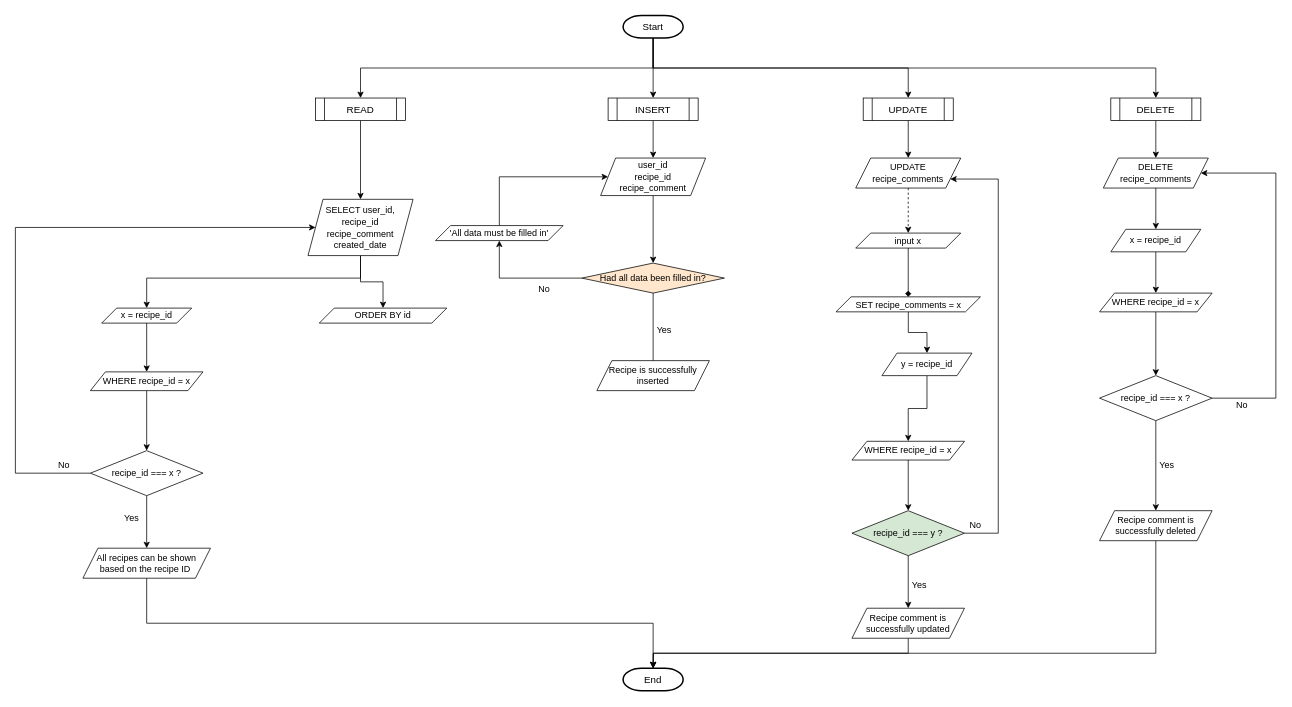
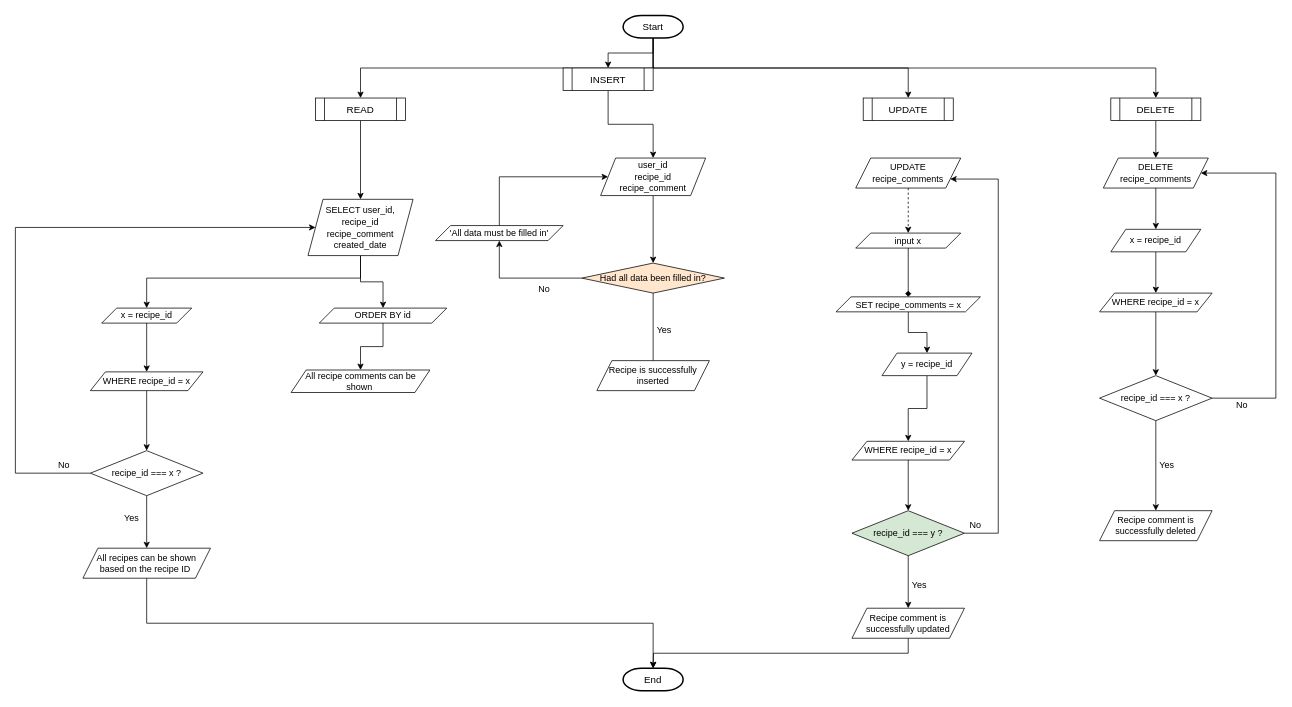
  <mxCell id="0" />
  <mxCell id="1" parent="0" />
  <mxCell id="2" style="edgeStyle=orthogonalEdgeStyle;rounded=0;orthogonalLoop=1;jettySize=auto;html=1;entryX=0.5;entryY=0;entryDx=0;entryDy=0;fontSize=12;exitX=0.5;exitY=1;exitDx=0;exitDy=0;exitPerimeter=0;" parent="1" source="6" target="10" edge="1"><mxGeometry relative="1" as="geometry" /></mxCell>
  <mxCell id="3" style="edgeStyle=orthogonalEdgeStyle;rounded=0;orthogonalLoop=1;jettySize=auto;html=1;entryX=0.5;entryY=0;entryDx=0;entryDy=0;fontSize=12;" parent="1" target="8" edge="1"><mxGeometry relative="1" as="geometry"><mxPoint x="870" y="50" as="sourcePoint" /><Array as="points"><mxPoint x="870" y="90" /><mxPoint x="480" y="90" /></Array></mxGeometry></mxCell>
  <mxCell id="4" style="edgeStyle=orthogonalEdgeStyle;rounded=0;orthogonalLoop=1;jettySize=auto;html=1;entryX=0.5;entryY=0;entryDx=0;entryDy=0;fontSize=12;" parent="1" source="6" target="20" edge="1"><mxGeometry relative="1" as="geometry"><Array as="points"><mxPoint x="870" y="90" /><mxPoint x="1210" y="90" /></Array></mxGeometry></mxCell>
  <mxCell id="5" style="edgeStyle=orthogonalEdgeStyle;rounded=0;orthogonalLoop=1;jettySize=auto;html=1;exitX=0.5;exitY=1;exitDx=0;exitDy=0;exitPerimeter=0;entryX=0.5;entryY=0;entryDx=0;entryDy=0;" parent="1" source="6" target="44" edge="1"><mxGeometry relative="1" as="geometry" /></mxCell>
  <mxCell id="6" value="&lt;font style=&quot;font-size: 13px&quot;&gt;Start&lt;/font&gt;" style="strokeWidth=2;html=1;shape=mxgraph.flowchart.terminator;whiteSpace=wrap;" parent="1" vertex="1"><mxGeometry x="830" y="20" width="80" height="30" as="geometry" /></mxCell>
  <mxCell id="7" style="edgeStyle=orthogonalEdgeStyle;rounded=0;orthogonalLoop=1;jettySize=auto;html=1;entryX=0.5;entryY=0;entryDx=0;entryDy=0;fontSize=12;" parent="1" source="8" target="23" edge="1"><mxGeometry relative="1" as="geometry"><mxPoint x="480" y="210" as="targetPoint" /></mxGeometry></mxCell>
  <mxCell id="8" value="READ" style="shape=process;whiteSpace=wrap;html=1;backgroundOutline=1;fontSize=13;" parent="1" vertex="1"><mxGeometry x="420" y="130" width="120" height="30" as="geometry" /></mxCell>
  <mxCell id="9" style="edgeStyle=orthogonalEdgeStyle;rounded=0;orthogonalLoop=1;jettySize=auto;html=1;exitX=0.5;exitY=1;exitDx=0;exitDy=0;entryX=0.5;entryY=0;entryDx=0;entryDy=0;fontSize=12;" parent="1" source="10" target="12" edge="1"><mxGeometry relative="1" as="geometry" /></mxCell>
- <mxCell id="10" value="INSERT" style="shape=process;whiteSpace=wrap;html=1;backgroundOutline=1;fontSize=13;" parent="1" vertex="1"><mxGeometry x="810" y="130" width="120" height="30" as="geometry" /></mxCell>
+ <mxCell id="10" value="INSERT" style="shape=process;whiteSpace=wrap;html=1;backgroundOutline=1;fontSize=13;" parent="1" vertex="1"><mxGeometry x="750" y="90" width="120" height="30" as="geometry" /></mxCell>
  <mxCell id="11" style="edgeStyle=orthogonalEdgeStyle;rounded=0;orthogonalLoop=1;jettySize=auto;html=1;entryX=0.5;entryY=0;entryDx=0;entryDy=0;" parent="1" source="12" target="32" edge="1"><mxGeometry relative="1" as="geometry" /></mxCell>
  <mxCell id="12" value="&lt;font style=&quot;font-size: 12px&quot;&gt;user_id&lt;br&gt;recipe_id&lt;br&gt;recipe_comment&lt;br&gt;&lt;/font&gt;" style="shape=parallelogram;perimeter=parallelogramPerimeter;whiteSpace=wrap;html=1;fixedSize=1;fontSize=13;" parent="1" vertex="1"><mxGeometry x="800" y="210" width="140" height="50" as="geometry" /></mxCell>
  <mxCell id="13" value="Yes" style="text;html=1;strokeColor=none;fillColor=none;align=center;verticalAlign=middle;whiteSpace=wrap;rounded=0;fontSize=12;" parent="1" vertex="1"><mxGeometry x="870" y="430" width="30" height="20" as="geometry" /></mxCell>
  <mxCell id="14" value="Yes" style="text;html=1;strokeColor=none;fillColor=none;align=center;verticalAlign=middle;whiteSpace=wrap;rounded=0;fontSize=12;" parent="1" vertex="1"><mxGeometry x="160" y="680" width="30" height="20" as="geometry" /></mxCell>
  <mxCell id="15" value="No" style="text;html=1;strokeColor=none;fillColor=none;align=center;verticalAlign=middle;whiteSpace=wrap;rounded=0;fontSize=12;" parent="1" vertex="1"><mxGeometry x="70" y="610" width="30" height="20" as="geometry" /></mxCell>
  <mxCell id="16" value="No" style="text;html=1;strokeColor=none;fillColor=none;align=center;verticalAlign=middle;whiteSpace=wrap;rounded=0;fontSize=12;" parent="1" vertex="1"><mxGeometry x="1285" y="690" width="30" height="20" as="geometry" /></mxCell>
  <mxCell id="17" value="No" style="text;html=1;strokeColor=none;fillColor=none;align=center;verticalAlign=middle;whiteSpace=wrap;rounded=0;fontSize=12;" parent="1" vertex="1"><mxGeometry x="710" y="375" width="30" height="20" as="geometry" /></mxCell>
  <mxCell id="18" value="&lt;font style=&quot;font-size: 13px&quot;&gt;End&lt;/font&gt;" style="strokeWidth=2;html=1;shape=mxgraph.flowchart.terminator;whiteSpace=wrap;" parent="1" vertex="1"><mxGeometry x="830" y="890" width="80" height="30" as="geometry" /></mxCell>
- <mxCell id="19" style="edgeStyle=orthogonalEdgeStyle;rounded=0;orthogonalLoop=1;jettySize=auto;html=1;entryX=0.5;entryY=0;entryDx=0;entryDy=0;fontSize=12;" parent="1" source="20" target="25" edge="1"><mxGeometry relative="1" as="geometry" /></mxCell>
  <mxCell id="20" value="UPDATE" style="shape=process;whiteSpace=wrap;html=1;backgroundOutline=1;fontSize=13;" parent="1" vertex="1"><mxGeometry x="1150" y="130" width="120" height="30" as="geometry" /></mxCell>
  <mxCell id="21" style="edgeStyle=orthogonalEdgeStyle;rounded=0;orthogonalLoop=1;jettySize=auto;html=1;entryX=0.5;entryY=0;entryDx=0;entryDy=0;" parent="1" source="23" target="35" edge="1"><mxGeometry relative="1" as="geometry" /></mxCell>
  <mxCell id="22" style="edgeStyle=orthogonalEdgeStyle;rounded=0;orthogonalLoop=1;jettySize=auto;html=1;entryX=0.5;entryY=0;entryDx=0;entryDy=0;" parent="1" source="23" target="40" edge="1"><mxGeometry relative="1" as="geometry"><Array as="points"><mxPoint x="480" y="370" /><mxPoint x="195" y="370" /></Array></mxGeometry></mxCell>
  <mxCell id="23" value="&lt;font style=&quot;font-size: 12px&quot;&gt;SELECT user_id,&lt;br&gt;recipe_id&lt;br&gt;recipe_comment&lt;br&gt;created_date&lt;br&gt;&lt;/font&gt;" style="shape=parallelogram;perimeter=parallelogramPerimeter;whiteSpace=wrap;html=1;fixedSize=1;fontSize=13;" parent="1" vertex="1"><mxGeometry x="410" y="265" width="140" height="75" as="geometry" /></mxCell>
  <mxCell id="24" style="edgeStyle=orthogonalEdgeStyle;rounded=0;orthogonalLoop=1;jettySize=auto;html=1;entryX=0.5;entryY=0;entryDx=0;entryDy=0;dashed=1;" parent="1" source="25" target="53" edge="1"><mxGeometry relative="1" as="geometry" /></mxCell>
  <mxCell id="25" value="&lt;font style=&quot;font-size: 12px&quot;&gt;UPDATE recipe_comments&lt;br&gt;&lt;/font&gt;" style="shape=parallelogram;perimeter=parallelogramPerimeter;whiteSpace=wrap;html=1;fixedSize=1;fontSize=13;" parent="1" vertex="1"><mxGeometry x="1140" y="210" width="140" height="40" as="geometry" /></mxCell>
  <mxCell id="26" style="edgeStyle=orthogonalEdgeStyle;rounded=0;orthogonalLoop=1;jettySize=auto;html=1;entryX=0.5;entryY=0;entryDx=0;entryDy=0;" parent="1" source="27" target="55" edge="1"><mxGeometry relative="1" as="geometry" /></mxCell>
  <mxCell id="27" value="y = recipe_id" style="shape=parallelogram;perimeter=parallelogramPerimeter;whiteSpace=wrap;html=1;fixedSize=1;fontSize=12;" parent="1" vertex="1"><mxGeometry x="1175" y="470" width="120" height="30" as="geometry" /></mxCell>
  <mxCell id="28" style="edgeStyle=orthogonalEdgeStyle;rounded=0;orthogonalLoop=1;jettySize=auto;html=1;exitX=0.5;exitY=1;exitDx=0;exitDy=0;" parent="1" source="29" edge="1"><mxGeometry relative="1" as="geometry"><mxPoint x="870" y="890" as="targetPoint" /></mxGeometry></mxCell>
  <mxCell id="29" value="Recipe comment is successfully updated" style="shape=parallelogram;perimeter=parallelogramPerimeter;whiteSpace=wrap;html=1;fixedSize=1;fontSize=12;" parent="1" vertex="1"><mxGeometry x="1135" y="810" width="150" height="40" as="geometry" /></mxCell>
  <mxCell id="30" style="edgeStyle=orthogonalEdgeStyle;rounded=0;orthogonalLoop=1;jettySize=auto;html=1;endArrow=none;" parent="1" source="32" target="33" edge="1"><mxGeometry relative="1" as="geometry" /></mxCell>
  <mxCell id="31" style="edgeStyle=orthogonalEdgeStyle;rounded=0;orthogonalLoop=1;jettySize=auto;html=1;entryX=0.5;entryY=1;entryDx=0;entryDy=0;" parent="1" source="32" target="45" edge="1"><mxGeometry relative="1" as="geometry" /></mxCell>
  <mxCell id="32" value="Had all data been filled in?" style="rhombus;whiteSpace=wrap;html=1;fontSize=12;fillColor=#ffe6cc;" parent="1" vertex="1"><mxGeometry x="775" y="350" width="190" height="40" as="geometry" /></mxCell>
  <mxCell id="33" value="Recipe is successfully inserted" style="shape=parallelogram;perimeter=parallelogramPerimeter;whiteSpace=wrap;html=1;fixedSize=1;fontSize=12;" parent="1" vertex="1"><mxGeometry x="795" y="480" width="150" height="40" as="geometry" /></mxCell>
+ <mxCell id="34" style="edgeStyle=orthogonalEdgeStyle;rounded=0;orthogonalLoop=1;jettySize=auto;html=1;entryX=0.5;entryY=0;entryDx=0;entryDy=0;" parent="1" source="35" target="36" edge="1"><mxGeometry relative="1" as="geometry" /></mxCell>
  <mxCell id="35" value="ORDER BY id" style="shape=parallelogram;perimeter=parallelogramPerimeter;whiteSpace=wrap;html=1;fixedSize=1;fontSize=12;" parent="1" vertex="1"><mxGeometry x="425" y="410" width="170" height="20" as="geometry" /></mxCell>
+ <mxCell id="36" value="All recipe comments can be shown&amp;nbsp;" style="shape=parallelogram;perimeter=parallelogramPerimeter;whiteSpace=wrap;html=1;fixedSize=1;fontSize=12;" parent="1" vertex="1"><mxGeometry x="387.5" y="492.5" width="185" height="30" as="geometry" /></mxCell>
  <mxCell id="37" style="edgeStyle=orthogonalEdgeStyle;rounded=0;orthogonalLoop=1;jettySize=auto;html=1;entryX=0.5;entryY=0;entryDx=0;entryDy=0;" parent="1" source="38" target="49" edge="1"><mxGeometry relative="1" as="geometry" /></mxCell>
  <mxCell id="38" value="WHERE recipe_id = x" style="shape=parallelogram;perimeter=parallelogramPerimeter;whiteSpace=wrap;html=1;fixedSize=1;fontSize=12;" parent="1" vertex="1"><mxGeometry x="120" y="495" width="150" height="25" as="geometry" /></mxCell>
  <mxCell id="39" style="edgeStyle=orthogonalEdgeStyle;rounded=0;orthogonalLoop=1;jettySize=auto;html=1;entryX=0.5;entryY=0;entryDx=0;entryDy=0;" parent="1" source="40" target="38" edge="1"><mxGeometry relative="1" as="geometry" /></mxCell>
  <mxCell id="40" value="x = recipe_id" style="shape=parallelogram;perimeter=parallelogramPerimeter;whiteSpace=wrap;html=1;fixedSize=1;fontSize=12;" parent="1" vertex="1"><mxGeometry x="135" y="410" width="120" height="20" as="geometry" /></mxCell>
  <mxCell id="41" style="edgeStyle=orthogonalEdgeStyle;rounded=0;orthogonalLoop=1;jettySize=auto;html=1;entryX=0.5;entryY=0;entryDx=0;entryDy=0;entryPerimeter=0;exitX=0.5;exitY=1;exitDx=0;exitDy=0;" parent="1" source="42" target="18" edge="1"><mxGeometry relative="1" as="geometry" /></mxCell>
  <mxCell id="42" value="All recipes can be shown &lt;br&gt;based on the recipe ID&amp;nbsp;" style="shape=parallelogram;perimeter=parallelogramPerimeter;whiteSpace=wrap;html=1;fixedSize=1;fontSize=12;" parent="1" vertex="1"><mxGeometry x="110" y="730" width="170" height="40" as="geometry" /></mxCell>
  <mxCell id="43" style="edgeStyle=orthogonalEdgeStyle;rounded=0;orthogonalLoop=1;jettySize=auto;html=1;entryX=0.5;entryY=0;entryDx=0;entryDy=0;" parent="1" source="44" target="63" edge="1"><mxGeometry relative="1" as="geometry" /></mxCell>
  <mxCell id="44" value="DELETE" style="shape=process;whiteSpace=wrap;html=1;backgroundOutline=1;fontSize=13;" parent="1" vertex="1"><mxGeometry x="1480" y="130" width="120" height="30" as="geometry" /></mxCell>
  <mxCell id="45" value="'All data must be filled in'" style="shape=parallelogram;perimeter=parallelogramPerimeter;whiteSpace=wrap;html=1;fixedSize=1;fontSize=12;" parent="1" vertex="1"><mxGeometry x="580" y="300" width="170" height="20" as="geometry" /></mxCell>
  <mxCell id="46" value="" style="endArrow=classic;html=1;rounded=0;entryX=0;entryY=0.5;entryDx=0;entryDy=0;exitX=0.5;exitY=0;exitDx=0;exitDy=0;" parent="1" source="45" target="12" edge="1"><mxGeometry width="50" height="50" relative="1" as="geometry"><mxPoint x="650" y="280" as="sourcePoint" /><mxPoint x="700" y="230" as="targetPoint" /><Array as="points"><mxPoint x="665" y="235" /></Array></mxGeometry></mxCell>
  <mxCell id="47" style="edgeStyle=orthogonalEdgeStyle;rounded=0;orthogonalLoop=1;jettySize=auto;html=1;entryX=0;entryY=0.5;entryDx=0;entryDy=0;" parent="1" source="49" target="23" edge="1"><mxGeometry relative="1" as="geometry"><Array as="points"><mxPoint x="20" y="630" /><mxPoint x="20" y="303" /></Array></mxGeometry></mxCell>
  <mxCell id="48" style="edgeStyle=orthogonalEdgeStyle;rounded=0;orthogonalLoop=1;jettySize=auto;html=1;entryX=0.5;entryY=0;entryDx=0;entryDy=0;" parent="1" source="49" target="42" edge="1"><mxGeometry relative="1" as="geometry" /></mxCell>
  <mxCell id="49" value="recipe_id === x ?" style="rhombus;whiteSpace=wrap;html=1;" parent="1" vertex="1"><mxGeometry x="120" y="600" width="150" height="60" as="geometry" /></mxCell>
  <mxCell id="50" style="edgeStyle=orthogonalEdgeStyle;rounded=0;orthogonalLoop=1;jettySize=auto;html=1;entryX=0.5;entryY=0;entryDx=0;entryDy=0;" parent="1" source="51" target="27" edge="1"><mxGeometry relative="1" as="geometry" /></mxCell>
  <mxCell id="51" value="&lt;font style=&quot;font-size: 12px&quot;&gt;SET recipe_comments = x&lt;br&gt;&lt;/font&gt;" style="shape=parallelogram;perimeter=parallelogramPerimeter;whiteSpace=wrap;html=1;fixedSize=1;fontSize=13;" parent="1" vertex="1"><mxGeometry x="1113.75" y="395" width="192.5" height="20" as="geometry" /></mxCell>
  <mxCell id="52" style="edgeStyle=orthogonalEdgeStyle;rounded=0;orthogonalLoop=1;jettySize=auto;html=1;entryX=0.5;entryY=0;entryDx=0;entryDy=0;endArrow=diamond;" parent="1" source="53" target="51" edge="1"><mxGeometry relative="1" as="geometry" /></mxCell>
  <mxCell id="53" value="&lt;font style=&quot;font-size: 12px&quot;&gt;input x&lt;br&gt;&lt;/font&gt;" style="shape=parallelogram;perimeter=parallelogramPerimeter;whiteSpace=wrap;html=1;fixedSize=1;fontSize=13;" parent="1" vertex="1"><mxGeometry x="1140" y="310" width="140" height="20" as="geometry" /></mxCell>
  <mxCell id="54" style="edgeStyle=orthogonalEdgeStyle;rounded=0;orthogonalLoop=1;jettySize=auto;html=1;" parent="1" source="55" target="58" edge="1"><mxGeometry relative="1" as="geometry" /></mxCell>
  <mxCell id="55" value="WHERE recipe_id = x" style="shape=parallelogram;perimeter=parallelogramPerimeter;whiteSpace=wrap;html=1;fixedSize=1;fontSize=12;" parent="1" vertex="1"><mxGeometry x="1135" y="587.5" width="150" height="25" as="geometry" /></mxCell>
  <mxCell id="56" style="edgeStyle=orthogonalEdgeStyle;rounded=0;orthogonalLoop=1;jettySize=auto;html=1;exitX=1;exitY=0.5;exitDx=0;exitDy=0;entryX=1;entryY=0.75;entryDx=0;entryDy=0;" parent="1" source="58" target="25" edge="1"><mxGeometry relative="1" as="geometry"><Array as="points"><mxPoint x="1330" y="710" /><mxPoint x="1330" y="238" /></Array></mxGeometry></mxCell>
  <mxCell id="57" style="edgeStyle=orthogonalEdgeStyle;rounded=0;orthogonalLoop=1;jettySize=auto;html=1;entryX=0.5;entryY=0;entryDx=0;entryDy=0;" parent="1" source="58" target="29" edge="1"><mxGeometry relative="1" as="geometry" /></mxCell>
  <mxCell id="58" value="recipe_id === y ?" style="rhombus;whiteSpace=wrap;html=1;fillColor=#d5e8d4;" parent="1" vertex="1"><mxGeometry x="1135" y="680" width="150" height="60" as="geometry" /></mxCell>
  <mxCell id="59" value="Yes" style="text;html=1;strokeColor=none;fillColor=none;align=center;verticalAlign=middle;whiteSpace=wrap;rounded=0;fontSize=12;" parent="1" vertex="1"><mxGeometry x="1210" y="770" width="30" height="20" as="geometry" /></mxCell>
  <mxCell id="60" style="edgeStyle=orthogonalEdgeStyle;rounded=0;orthogonalLoop=1;jettySize=auto;html=1;entryX=0.5;entryY=0;entryDx=0;entryDy=0;" parent="1" source="61" target="68" edge="1"><mxGeometry relative="1" as="geometry" /></mxCell>
  <mxCell id="61" value="WHERE recipe_id = x" style="shape=parallelogram;perimeter=parallelogramPerimeter;whiteSpace=wrap;html=1;fixedSize=1;fontSize=12;" parent="1" vertex="1"><mxGeometry x="1465" y="390" width="150" height="25" as="geometry" /></mxCell>
  <mxCell id="62" style="edgeStyle=orthogonalEdgeStyle;rounded=0;orthogonalLoop=1;jettySize=auto;html=1;entryX=0.5;entryY=0;entryDx=0;entryDy=0;" parent="1" source="63" target="65" edge="1"><mxGeometry relative="1" as="geometry" /></mxCell>
  <mxCell id="63" value="&lt;font style=&quot;font-size: 12px&quot;&gt;DELETE recipe_comments&lt;br&gt;&lt;/font&gt;" style="shape=parallelogram;perimeter=parallelogramPerimeter;whiteSpace=wrap;html=1;fixedSize=1;fontSize=13;" parent="1" vertex="1"><mxGeometry x="1470" y="210" width="140" height="40" as="geometry" /></mxCell>
  <mxCell id="64" style="edgeStyle=orthogonalEdgeStyle;rounded=0;orthogonalLoop=1;jettySize=auto;html=1;entryX=0.5;entryY=0;entryDx=0;entryDy=0;" parent="1" source="65" target="61" edge="1"><mxGeometry relative="1" as="geometry" /></mxCell>
  <mxCell id="65" value="x = recipe_id" style="shape=parallelogram;perimeter=parallelogramPerimeter;whiteSpace=wrap;html=1;fixedSize=1;fontSize=12;" parent="1" vertex="1"><mxGeometry x="1480" y="305" width="120" height="30" as="geometry" /></mxCell>
  <mxCell id="66" style="edgeStyle=orthogonalEdgeStyle;rounded=0;orthogonalLoop=1;jettySize=auto;html=1;" parent="1" source="68" target="70" edge="1"><mxGeometry relative="1" as="geometry" /></mxCell>
  <mxCell id="67" style="edgeStyle=orthogonalEdgeStyle;rounded=0;orthogonalLoop=1;jettySize=auto;html=1;entryX=1;entryY=0.5;entryDx=0;entryDy=0;" parent="1" source="68" target="63" edge="1"><mxGeometry relative="1" as="geometry"><Array as="points"><mxPoint x="1700" y="530" /><mxPoint x="1700" y="230" /></Array></mxGeometry></mxCell>
  <mxCell id="68" value="recipe_id === x ?" style="rhombus;whiteSpace=wrap;html=1;" parent="1" vertex="1"><mxGeometry x="1465" y="500" width="150" height="60" as="geometry" /></mxCell>
- <mxCell id="69" style="edgeStyle=orthogonalEdgeStyle;rounded=0;orthogonalLoop=1;jettySize=auto;html=1;entryX=0.5;entryY=0;entryDx=0;entryDy=0;entryPerimeter=0;" parent="1" source="70" target="18" edge="1"><mxGeometry relative="1" as="geometry"><Array as="points"><mxPoint x="1540" y="870" /><mxPoint x="870" y="870" /></Array></mxGeometry></mxCell>
  <mxCell id="70" value="Recipe comment is successfully deleted" style="shape=parallelogram;perimeter=parallelogramPerimeter;whiteSpace=wrap;html=1;fixedSize=1;fontSize=12;" parent="1" vertex="1"><mxGeometry x="1465" y="680" width="150" height="40" as="geometry" /></mxCell>
  <mxCell id="71" value="Yes" style="text;html=1;strokeColor=none;fillColor=none;align=center;verticalAlign=middle;whiteSpace=wrap;rounded=0;fontSize=12;" parent="1" vertex="1"><mxGeometry x="1540" y="610" width="30" height="20" as="geometry" /></mxCell>
  <mxCell id="72" value="No" style="text;html=1;strokeColor=none;fillColor=none;align=center;verticalAlign=middle;whiteSpace=wrap;rounded=0;fontSize=12;" parent="1" vertex="1"><mxGeometry x="1640" y="530" width="30" height="20" as="geometry" /></mxCell>
